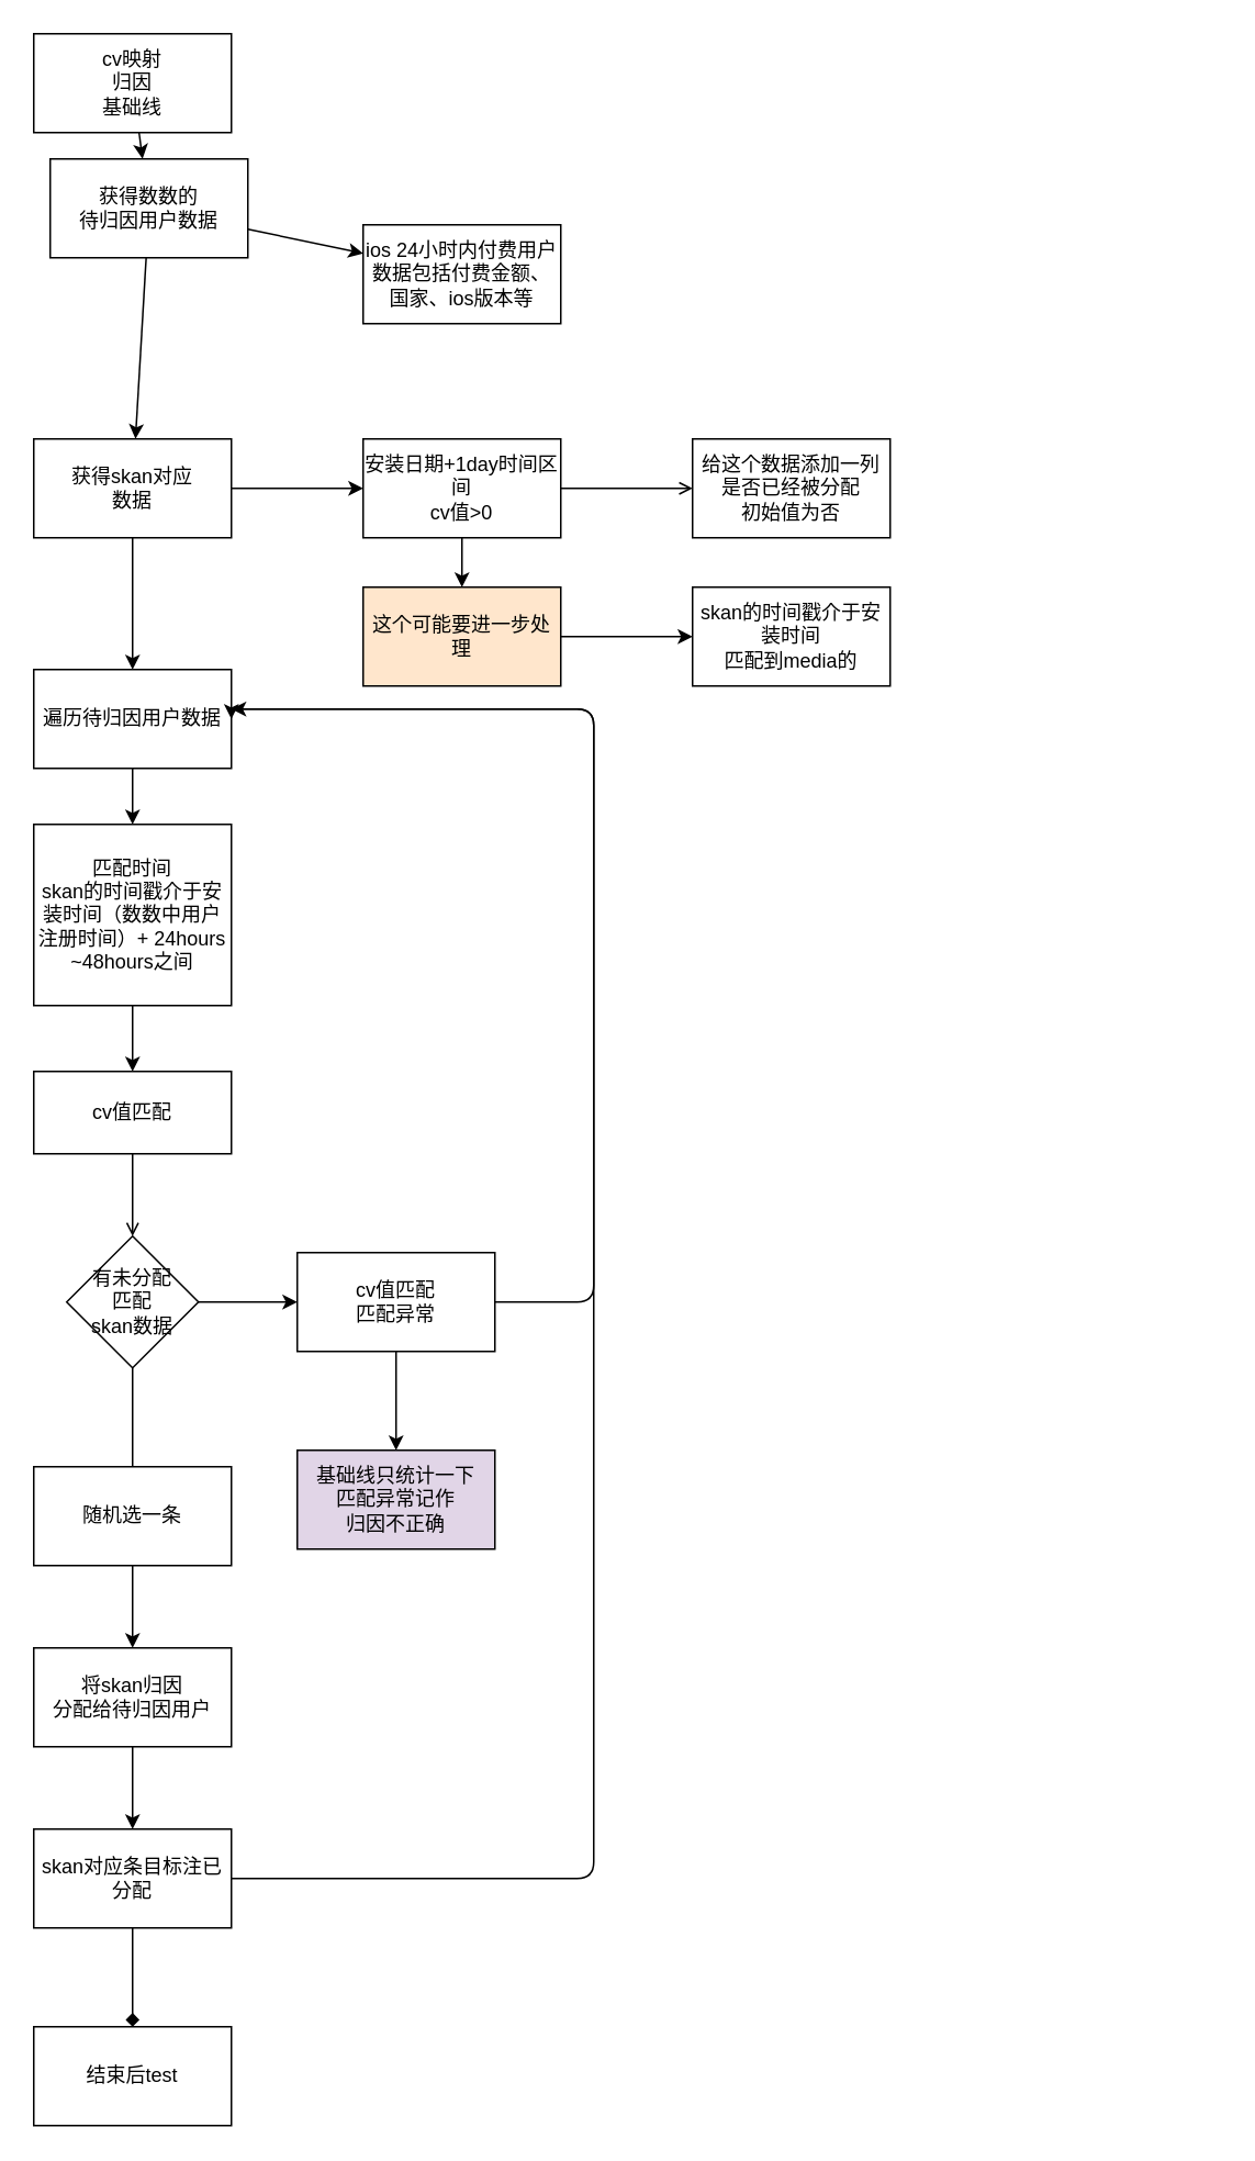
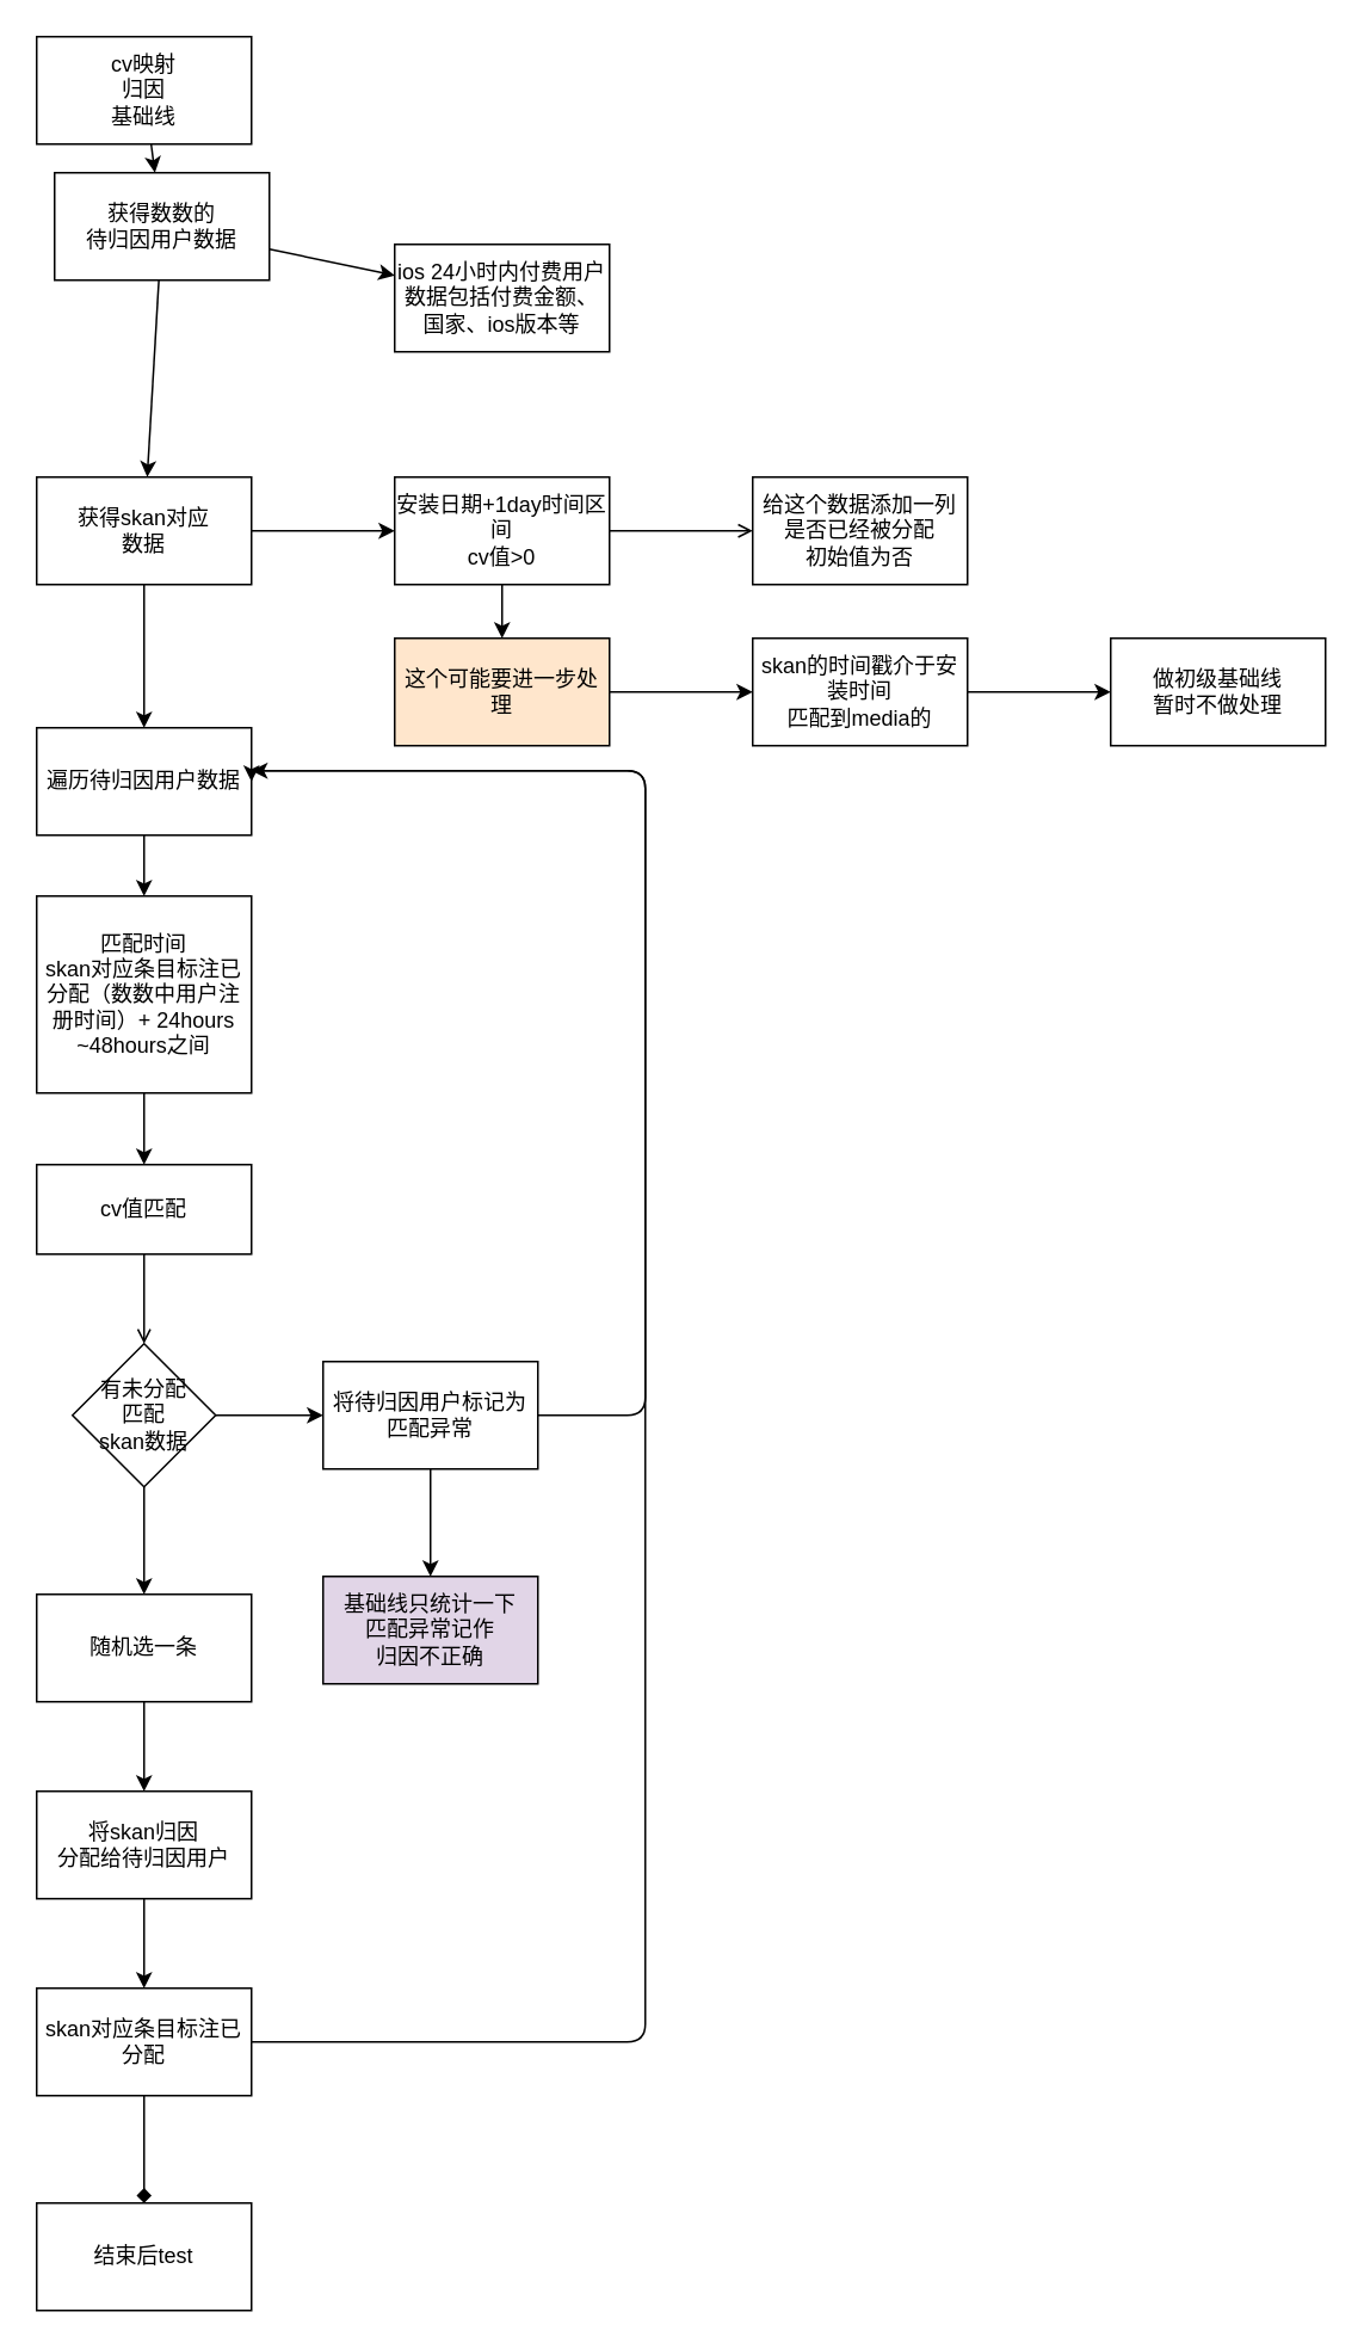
  <mxCell id="0" />
  <mxCell id="1" parent="0" />
  <mxCell id="2" value="" style="edgeStyle=none;html=1;" edge="1" parent="1" source="3" target="6"><mxGeometry relative="1" as="geometry" /></mxCell>
  <mxCell id="3" value="cv映射&lt;br&gt;归因&lt;br&gt;基础线" style="rounded=0;whiteSpace=wrap;html=1;" vertex="1" parent="1"><mxGeometry x="20" y="20" width="120" height="60" as="geometry" /></mxCell>
  <mxCell id="4" value="" style="edgeStyle=none;html=1;" edge="1" parent="1" source="6" target="7"><mxGeometry relative="1" as="geometry" /></mxCell>
  <mxCell id="5" value="" style="edgeStyle=none;html=1;" edge="1" parent="1" source="6" target="10"><mxGeometry relative="1" as="geometry" /></mxCell>
  <mxCell id="6" value="获得数数的&lt;br&gt;待归因用户数据" style="whiteSpace=wrap;html=1;rounded=0;" vertex="1" parent="1"><mxGeometry x="30" y="96" width="120" height="60" as="geometry" /></mxCell>
  <mxCell id="7" value="ios 24小时内付费用户&lt;br&gt;数据包括付费金额、国家、ios版本等" style="whiteSpace=wrap;html=1;rounded=0;" vertex="1" parent="1"><mxGeometry x="220" y="136" width="120" height="60" as="geometry" /></mxCell>
  <mxCell id="8" value="" style="edgeStyle=none;html=1;" edge="1" parent="1" source="10" target="13"><mxGeometry relative="1" as="geometry" /></mxCell>
  <mxCell id="9" value="" style="edgeStyle=none;html=1;" edge="1" parent="1" source="10" target="16"><mxGeometry relative="1" as="geometry" /></mxCell>
  <mxCell id="10" value="获得skan对应&lt;br&gt;数据" style="whiteSpace=wrap;html=1;rounded=0;" vertex="1" parent="1"><mxGeometry x="20" y="266" width="120" height="60" as="geometry" /></mxCell>
  <mxCell id="11" value="" style="edgeStyle=none;html=1;endArrow=open;" edge="1" parent="1" source="13" target="14"><mxGeometry relative="1" as="geometry" /></mxCell>
  <mxCell id="12" value="" style="edgeStyle=orthogonalEdgeStyle;html=1;" edge="1" parent="1" source="13" target="30"><mxGeometry relative="1" as="geometry" /></mxCell>
  <mxCell id="13" value="安装日期+1day时间区间&lt;br&gt;cv值&amp;gt;0" style="whiteSpace=wrap;html=1;rounded=0;" vertex="1" parent="1"><mxGeometry x="220" y="266" width="120" height="60" as="geometry" /></mxCell>
  <mxCell id="14" value="给这个数据添加一列&lt;br&gt;是否已经被分配&lt;br&gt;初始值为否" style="whiteSpace=wrap;html=1;rounded=0;" vertex="1" parent="1"><mxGeometry x="420" y="266" width="120" height="60" as="geometry" /></mxCell>
  <mxCell id="15" value="" style="edgeStyle=none;html=1;entryX=0.5;entryY=0;entryDx=0;entryDy=0;" edge="1" parent="1" source="16" target="18"><mxGeometry relative="1" as="geometry"><mxPoint x="80" y="556" as="targetPoint" /></mxGeometry></mxCell>
  <mxCell id="16" value="遍历待归因用户数据" style="whiteSpace=wrap;html=1;rounded=0;" vertex="1" parent="1"><mxGeometry x="20" y="406" width="120" height="60" as="geometry" /></mxCell>
  <mxCell id="17" value="" style="edgeStyle=none;html=1;" edge="1" parent="1" source="18" target="20"><mxGeometry relative="1" as="geometry" /></mxCell>
- <mxCell id="18" value="匹配时间&lt;br&gt;skan的时间戳介于安装时间（数数中用户注册时间）+ 24hours ~48hours之间" style="rounded=0;whiteSpace=wrap;html=1;" vertex="1" parent="1"><mxGeometry x="20" y="500" width="120" height="110" as="geometry" /></mxCell>
+ <mxCell id="18" value="匹配时间&lt;br&gt;skan对应条目标注已分配（数数中用户注册时间）+ 24hours ~48hours之间" style="rounded=0;whiteSpace=wrap;html=1;" vertex="1" parent="1"><mxGeometry x="20" y="500" width="120" height="110" as="geometry" /></mxCell>
  <mxCell id="19" value="" style="edgeStyle=orthogonalEdgeStyle;html=1;endArrow=open;" edge="1" parent="1" source="20" target="36"><mxGeometry relative="1" as="geometry" /></mxCell>
  <mxCell id="20" value="cv值匹配" style="whiteSpace=wrap;html=1;rounded=0;" vertex="1" parent="1"><mxGeometry x="20" y="650" width="120" height="50" as="geometry" /></mxCell>
  <mxCell id="21" value="" style="edgeStyle=none;html=1;" edge="1" parent="1" source="22" target="24"><mxGeometry relative="1" as="geometry" /></mxCell>
  <mxCell id="22" value="随机选一条" style="whiteSpace=wrap;html=1;rounded=0;" vertex="1" parent="1"><mxGeometry x="20" y="890" width="120" height="60" as="geometry" /></mxCell>
  <mxCell id="23" value="" style="edgeStyle=none;html=1;" edge="1" parent="1" source="24" target="26"><mxGeometry relative="1" as="geometry" /></mxCell>
  <mxCell id="24" value="将skan归因&lt;br&gt;分配给待归因用户" style="whiteSpace=wrap;html=1;rounded=0;" vertex="1" parent="1"><mxGeometry x="20" y="1000" width="120" height="60" as="geometry" /></mxCell>
  <mxCell id="25" value="" style="edgeStyle=orthogonalEdgeStyle;html=1;endArrow=diamond;" edge="1" parent="1" source="26" target="28"><mxGeometry relative="1" as="geometry" /></mxCell>
  <mxCell id="26" value="skan对应条目标注已分配" style="whiteSpace=wrap;html=1;rounded=0;" vertex="1" parent="1"><mxGeometry x="20" y="1110" width="120" height="60" as="geometry" /></mxCell>
  <mxCell id="27" value="" style="endArrow=classic;html=1;exitX=1;exitY=0.5;exitDx=0;exitDy=0;entryX=1;entryY=0.5;entryDx=0;entryDy=0;edgeStyle=orthogonalEdgeStyle;" edge="1" parent="1" source="26" target="16"><mxGeometry width="50" height="50" relative="1" as="geometry"><mxPoint x="290" y="1010" as="sourcePoint" /><mxPoint x="340" y="960" as="targetPoint" /><Array as="points"><mxPoint x="360" y="1140" /><mxPoint x="360" y="430" /><mxPoint x="140" y="430" /></Array></mxGeometry></mxCell>
  <mxCell id="28" value="结束后test" style="whiteSpace=wrap;html=1;rounded=0;" vertex="1" parent="1"><mxGeometry x="20" y="1230" width="120" height="60" as="geometry" /></mxCell>
  <mxCell id="29" value="" style="edgeStyle=orthogonalEdgeStyle;html=1;" edge="1" parent="1" source="30" target="32"><mxGeometry relative="1" as="geometry" /></mxCell>
  <mxCell id="30" value="这个可能要进一步处理" style="whiteSpace=wrap;html=1;rounded=0;fillColor=#ffe6cc;" vertex="1" parent="1"><mxGeometry x="220" y="356" width="120" height="60" as="geometry" /></mxCell>
+ <mxCell id="31" value="" style="edgeStyle=orthogonalEdgeStyle;html=1;" edge="1" parent="1" source="32" target="33"><mxGeometry relative="1" as="geometry" /></mxCell>
  <mxCell id="32" value="skan的时间戳介于安装时间&lt;br&gt;匹配到media的" style="whiteSpace=wrap;html=1;rounded=0;" vertex="1" parent="1"><mxGeometry x="420" y="356" width="120" height="60" as="geometry" /></mxCell>
- <mxCell id="34" value="" style="edgeStyle=orthogonalEdgeStyle;html=1;endArrow=none;" edge="1" parent="1" source="36" target="22"><mxGeometry relative="1" as="geometry" /></mxCell>
+ <mxCell id="33" value="做初级基础线&lt;br&gt;暂时不做处理" style="whiteSpace=wrap;html=1;rounded=0;" vertex="1" parent="1"><mxGeometry x="620" y="356" width="120" height="60" as="geometry" /></mxCell>
+ <mxCell id="34" value="" style="edgeStyle=orthogonalEdgeStyle;html=1;" edge="1" parent="1" source="36" target="22"><mxGeometry relative="1" as="geometry" /></mxCell>
  <mxCell id="35" value="" style="edgeStyle=orthogonalEdgeStyle;html=1;" edge="1" parent="1" source="36" target="39"><mxGeometry relative="1" as="geometry" /></mxCell>
  <mxCell id="36" value="有未分配&lt;br&gt;匹配&lt;br&gt;skan数据" style="rhombus;whiteSpace=wrap;html=1;rounded=0;" vertex="1" parent="1"><mxGeometry x="40" y="750" width="80" height="80" as="geometry" /></mxCell>
  <mxCell id="37" style="edgeStyle=orthogonalEdgeStyle;html=1;exitX=1;exitY=0.5;exitDx=0;exitDy=0;" edge="1" parent="1" source="39"><mxGeometry relative="1" as="geometry"><mxPoint x="140" y="430" as="targetPoint" /><Array as="points"><mxPoint x="360" y="790" /><mxPoint x="360" y="430" /></Array></mxGeometry></mxCell>
  <mxCell id="38" value="" style="edgeStyle=orthogonalEdgeStyle;html=1;" edge="1" parent="1" source="39" target="40"><mxGeometry relative="1" as="geometry" /></mxCell>
- <mxCell id="39" value="cv值匹配&lt;br&gt;匹配异常" style="whiteSpace=wrap;html=1;rounded=0;" vertex="1" parent="1"><mxGeometry x="180" y="760" width="120" height="60" as="geometry" /></mxCell>
+ <mxCell id="39" value="将待归因用户标记为&lt;br&gt;匹配异常" style="whiteSpace=wrap;html=1;rounded=0;" vertex="1" parent="1"><mxGeometry x="180" y="760" width="120" height="60" as="geometry" /></mxCell>
  <mxCell id="40" value="基础线只统计一下&lt;br&gt;匹配异常记作&lt;br&gt;归因不正确" style="whiteSpace=wrap;html=1;rounded=0;fillColor=#e1d5e7;" vertex="1" parent="1"><mxGeometry x="180" y="880" width="120" height="60" as="geometry" /></mxCell>
